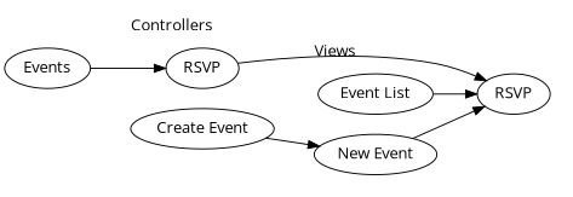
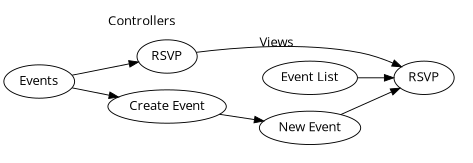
  digraph {
    fontname="Open Sans"
    rankdir=LR
    node [fontname="Open Sans"]
    edge [fontname="Open Sans"]
    n1 [label=RSVP]
    n2 [label="Create Event"]
    n3 [label="Event List"]
    n4 [label=RSVP]
    n5 [label="New Event"]
    n6 [label=Events]
    subgraph cluster_1 {
      color=none
      label=Controllers
      labeljust=l
      n1
      n2
    }
    subgraph cluster_2 {
      color=none
      label=Views
      labeljust=l
      n3
      n4
      n5
    }
    n1 -> n4
    n2 -> n5
    n3 -> n4
    n5 -> n4
    n6 -> n1
+   n6 -> n2
  }
